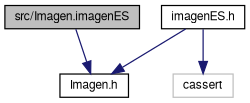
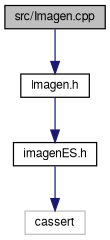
  digraph {
    node [color=black fontname=FreeSans fontsize=10 shape=record]
    edge [color=midnightblue fontname=FreeSans fontsize=10 labelfontname=FreeSans labelfontsize=10 style=solid]
-   n1 [fillcolor=grey75 fontcolor=black height=0.2 label="src/Imagen.imagenES" style=filled width=0.4]
+   n1 [fillcolor=grey75 fontcolor=black height=0.2 label="src/Imagen.cpp" style=filled width=0.4]
    n2 [height=0.2 label="Imagen.h" width=0.4]
    n3 [color=grey75 height=0.2 label=cassert width=0.4]
    n4 [height=0.2 label="imagenES.h" width=0.4]
    n1 -> n2
-   n4 -> n2
+   n2 -> n4
    n4 -> n3
  }
